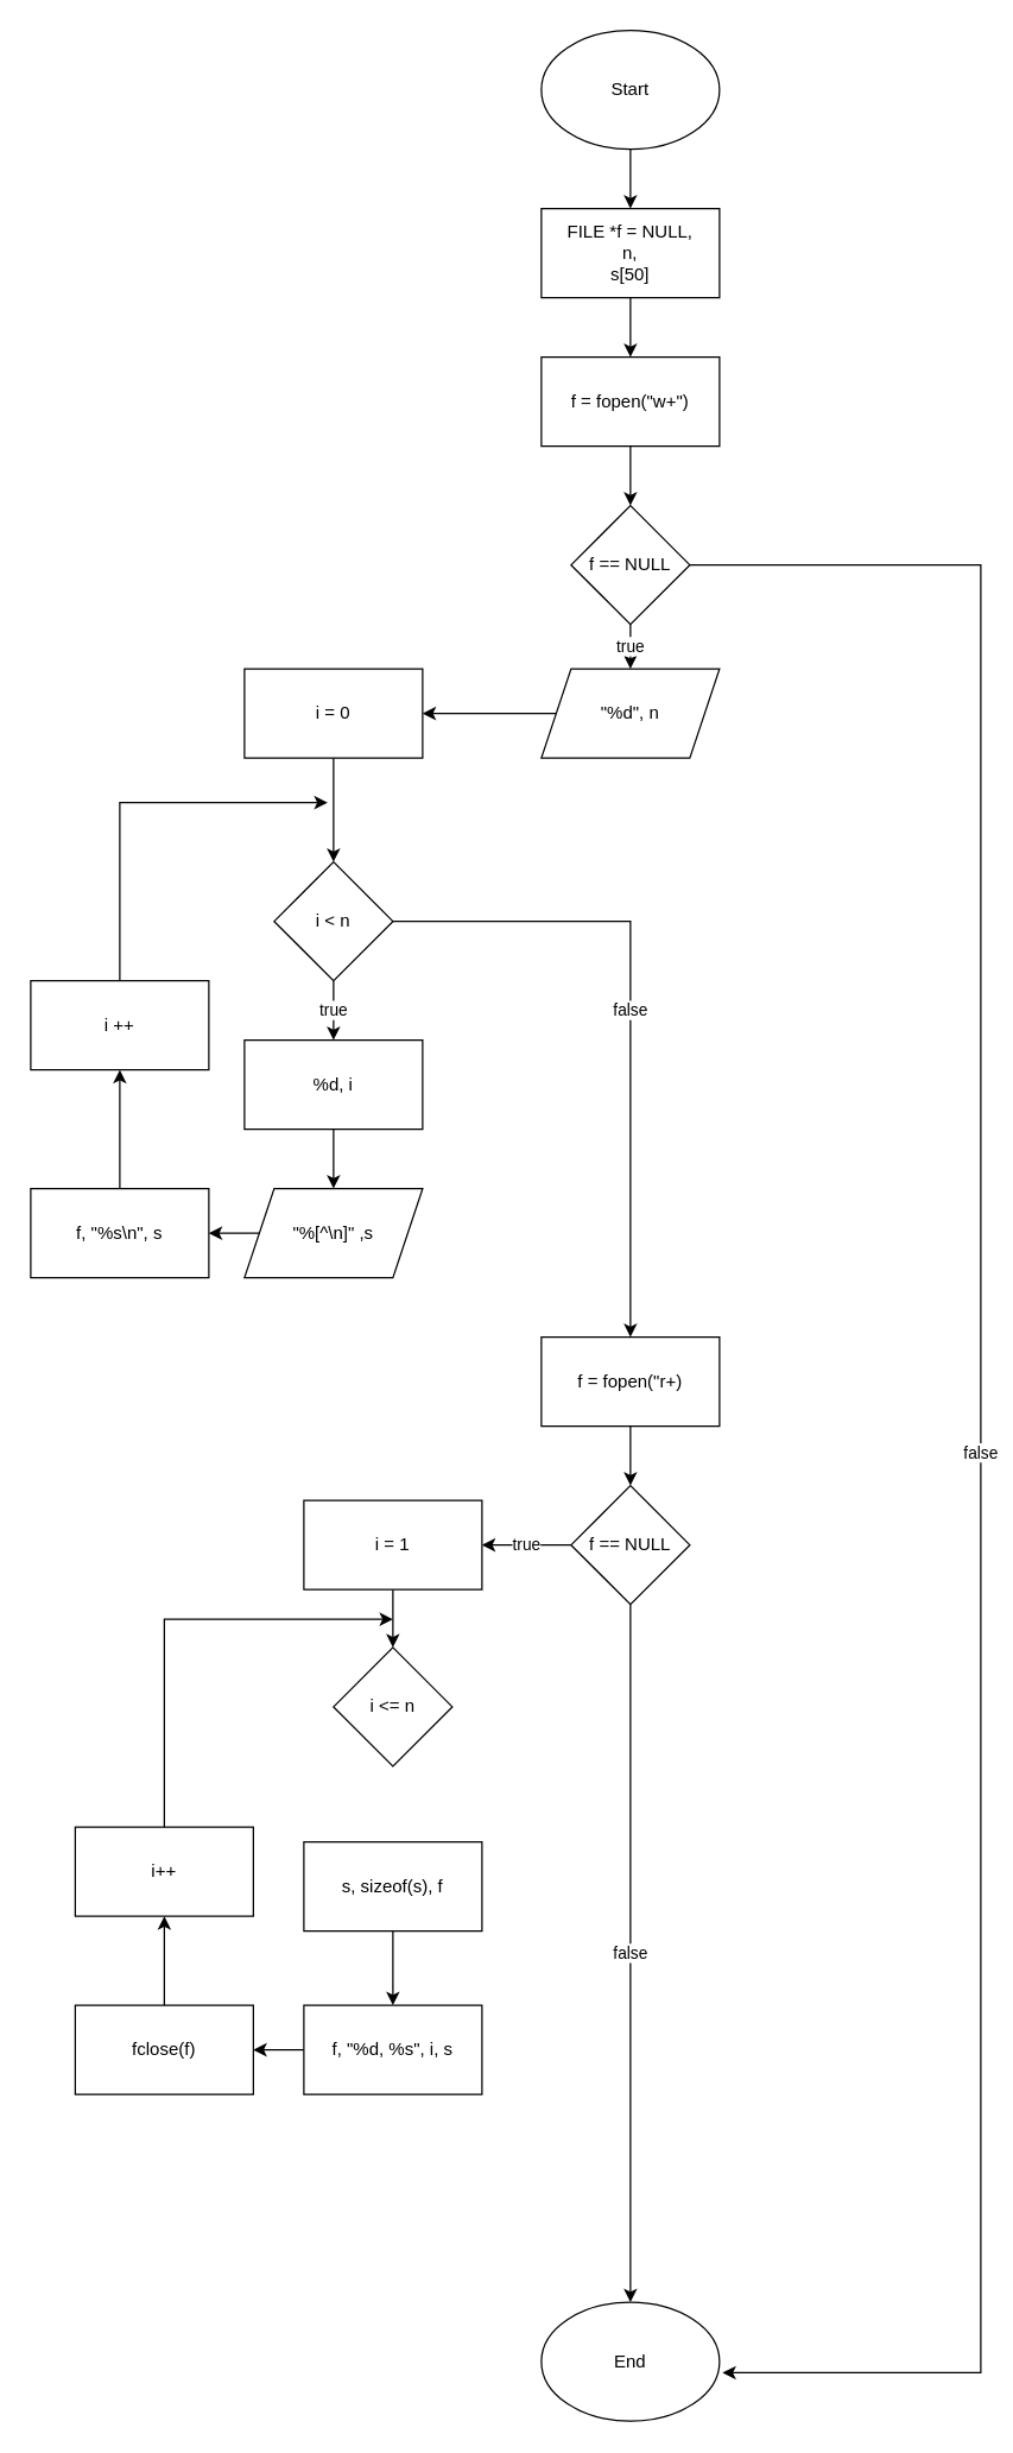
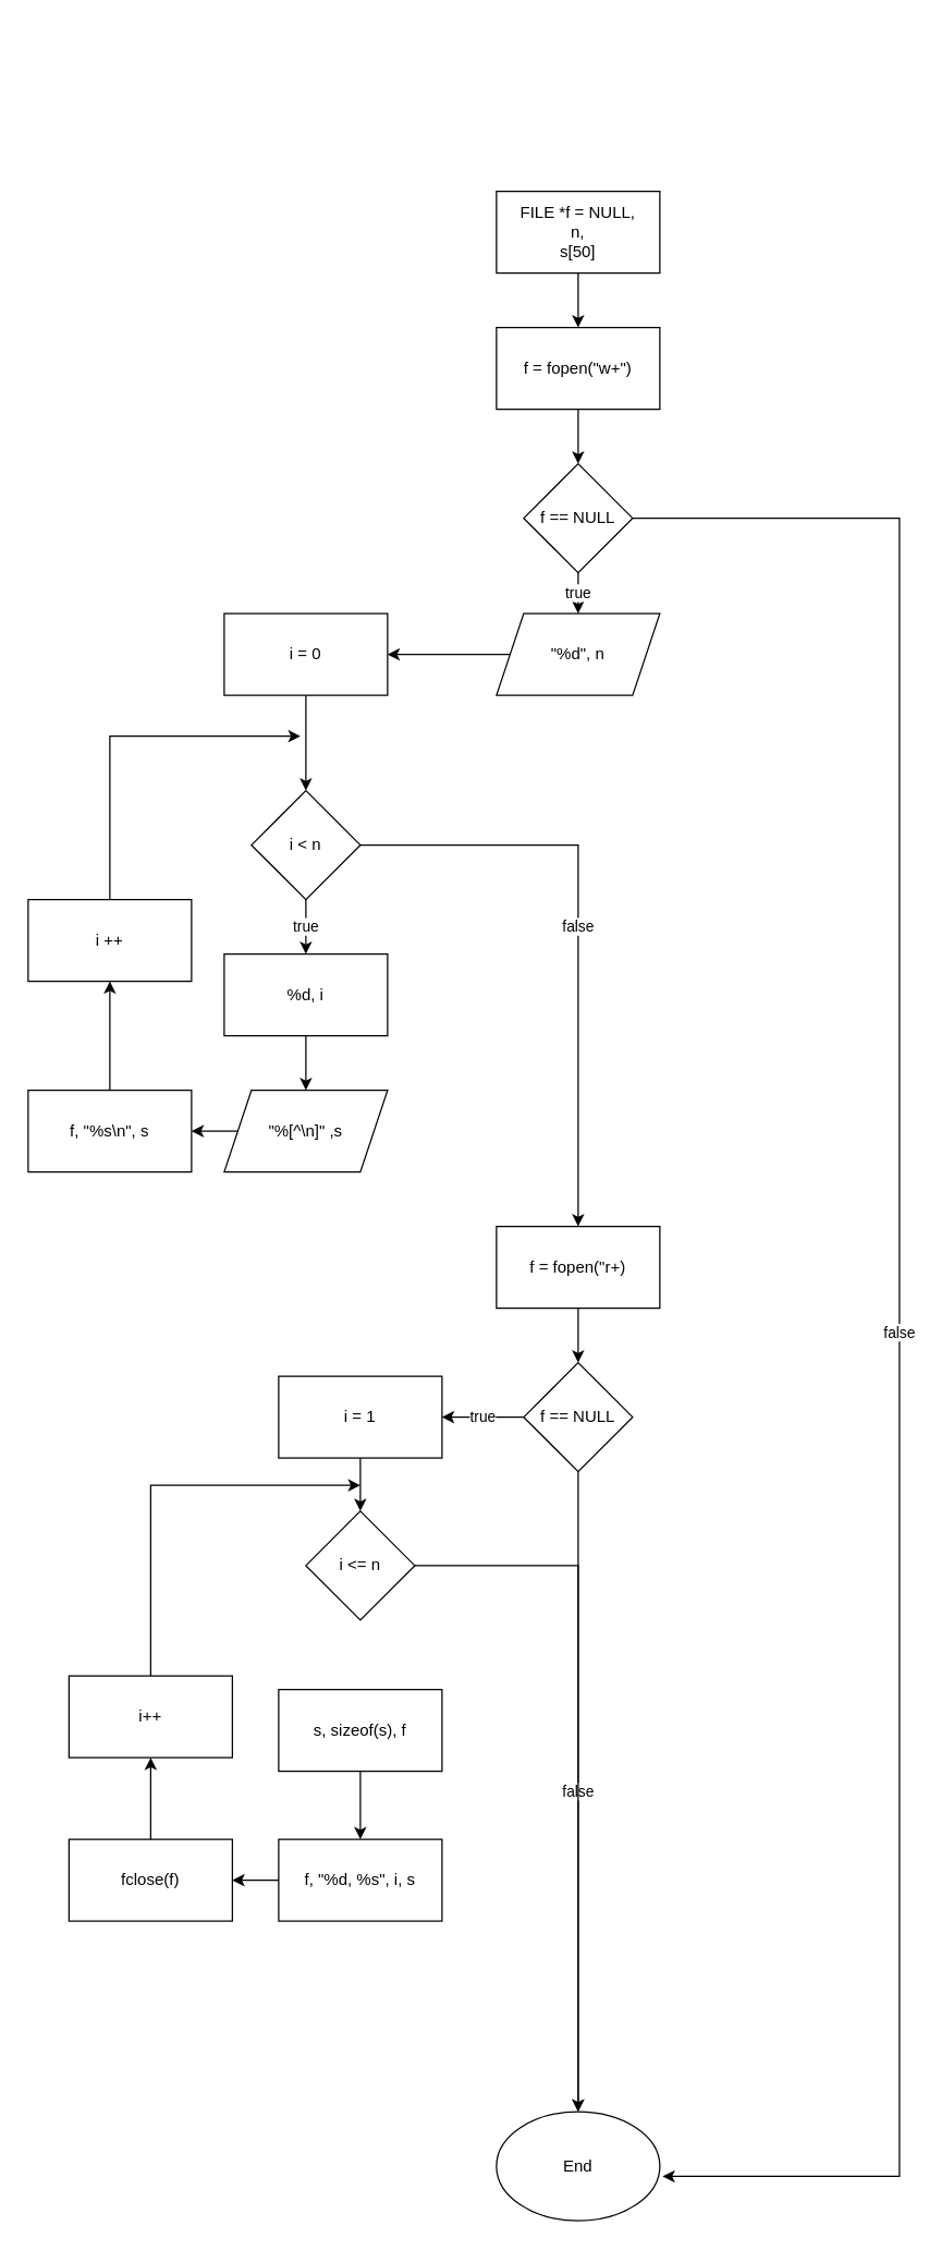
  <mxCell id="0" />
  <mxCell id="1" parent="0" />
- <mxCell id="2" value="" style="edgeStyle=orthogonalEdgeStyle;rounded=0;orthogonalLoop=1;jettySize=auto;html=1;" parent="1" source="3" target="5" edge="1"><mxGeometry relative="1" as="geometry" /></mxCell>
- <mxCell id="3" value="Start" style="ellipse;whiteSpace=wrap;html=1;" parent="1" vertex="1"><mxGeometry x="364" width="120" height="80" as="geometry" y="20" /></mxCell>
  <mxCell id="4" value="" style="edgeStyle=orthogonalEdgeStyle;rounded=0;orthogonalLoop=1;jettySize=auto;html=1;" parent="1" source="5" target="7" edge="1"><mxGeometry relative="1" as="geometry" /></mxCell>
  <mxCell id="5" value="FILE *f = NULL,&lt;br&gt;n,&lt;br&gt;s[50]" style="whiteSpace=wrap;html=1;" parent="1" vertex="1"><mxGeometry x="364" y="140" width="120" height="60" as="geometry" /></mxCell>
  <mxCell id="6" value="" style="edgeStyle=orthogonalEdgeStyle;rounded=0;orthogonalLoop=1;jettySize=auto;html=1;" parent="1" source="7" target="9" edge="1"><mxGeometry relative="1" as="geometry"><mxPoint x="424" y="340" as="targetPoint" /></mxGeometry></mxCell>
  <mxCell id="7" value="f = fopen(&quot;w+&quot;)" style="whiteSpace=wrap;html=1;" parent="1" vertex="1"><mxGeometry x="364" y="240" width="120" height="60" as="geometry" /></mxCell>
  <mxCell id="8" value="true" style="edgeStyle=orthogonalEdgeStyle;rounded=0;orthogonalLoop=1;jettySize=auto;html=1;" parent="1" source="9" target="11" edge="1"><mxGeometry relative="1" as="geometry" /></mxCell>
  <mxCell id="9" value="f == NULL" style="rhombus;whiteSpace=wrap;html=1;" parent="1" vertex="1"><mxGeometry x="384" y="340" width="80" height="80" as="geometry" /></mxCell>
  <mxCell id="10" value="" style="edgeStyle=orthogonalEdgeStyle;rounded=0;orthogonalLoop=1;jettySize=auto;html=1;" parent="1" source="11" target="13" edge="1"><mxGeometry relative="1" as="geometry" /></mxCell>
  <mxCell id="11" value="&quot;%d&quot;, n" style="shape=parallelogram;perimeter=parallelogramPerimeter;whiteSpace=wrap;html=1;fixedSize=1;" parent="1" vertex="1"><mxGeometry x="364" y="450" width="120" height="60" as="geometry" /></mxCell>
  <mxCell id="12" value="" style="edgeStyle=orthogonalEdgeStyle;rounded=0;orthogonalLoop=1;jettySize=auto;html=1;" parent="1" source="13" target="16" edge="1"><mxGeometry relative="1" as="geometry" /></mxCell>
  <mxCell id="13" value="i = 0" style="whiteSpace=wrap;html=1;" parent="1" vertex="1"><mxGeometry x="164" y="450" width="120" height="60" as="geometry" /></mxCell>
  <mxCell id="14" value="true" style="edgeStyle=orthogonalEdgeStyle;rounded=0;orthogonalLoop=1;jettySize=auto;html=1;" parent="1" source="16" target="18" edge="1"><mxGeometry relative="1" as="geometry" /></mxCell>
  <mxCell id="15" value="false" style="edgeStyle=orthogonalEdgeStyle;rounded=0;orthogonalLoop=1;jettySize=auto;html=1;exitX=1;exitY=0.5;exitDx=0;exitDy=0;entryX=0.5;entryY=0;entryDx=0;entryDy=0;" parent="1" source="16" target="24" edge="1"><mxGeometry relative="1" as="geometry" /></mxCell>
  <mxCell id="16" value="i &amp;lt; n" style="rhombus;whiteSpace=wrap;html=1;" parent="1" vertex="1"><mxGeometry x="184" y="580" width="80" height="80" as="geometry" /></mxCell>
  <mxCell id="17" value="" style="edgeStyle=orthogonalEdgeStyle;rounded=0;orthogonalLoop=1;jettySize=auto;html=1;" parent="1" source="18" target="20" edge="1"><mxGeometry relative="1" as="geometry" /></mxCell>
  <mxCell id="18" value="%d, i" style="whiteSpace=wrap;html=1;" parent="1" vertex="1"><mxGeometry x="164" y="700" width="120" height="60" as="geometry" /></mxCell>
  <mxCell id="19" value="" style="edgeStyle=orthogonalEdgeStyle;rounded=0;orthogonalLoop=1;jettySize=auto;html=1;" parent="1" source="20" target="22" edge="1"><mxGeometry relative="1" as="geometry" /></mxCell>
  <mxCell id="20" value="&quot;%[^\n]&quot; ,s" style="shape=parallelogram;perimeter=parallelogramPerimeter;whiteSpace=wrap;html=1;fixedSize=1;" parent="1" vertex="1"><mxGeometry x="164" y="800" width="120" height="60" as="geometry" /></mxCell>
  <mxCell id="21" value="" style="edgeStyle=orthogonalEdgeStyle;rounded=0;orthogonalLoop=1;jettySize=auto;html=1;" parent="1" source="22" target="37" edge="1"><mxGeometry relative="1" as="geometry" /></mxCell>
  <mxCell id="22" value="f, &quot;%s\n&quot;, s" style="whiteSpace=wrap;html=1;" parent="1" vertex="1"><mxGeometry x="20" y="800" width="120" height="60" as="geometry" /></mxCell>
  <mxCell id="23" value="" style="edgeStyle=orthogonalEdgeStyle;rounded=0;orthogonalLoop=1;jettySize=auto;html=1;" parent="1" source="24" target="27" edge="1"><mxGeometry relative="1" as="geometry" /></mxCell>
  <mxCell id="24" value="f = fopen(&quot;r+)" style="whiteSpace=wrap;html=1;" parent="1" vertex="1"><mxGeometry x="364" y="900" width="120" height="60" as="geometry" /></mxCell>
  <mxCell id="25" value="true" style="edgeStyle=orthogonalEdgeStyle;rounded=0;orthogonalLoop=1;jettySize=auto;html=1;" parent="1" source="27" target="31" edge="1"><mxGeometry relative="1" as="geometry" /></mxCell>
  <mxCell id="26" value="false" style="edgeStyle=orthogonalEdgeStyle;rounded=0;orthogonalLoop=1;jettySize=auto;html=1;" parent="1" source="27" target="28" edge="1"><mxGeometry relative="1" as="geometry" /></mxCell>
  <mxCell id="27" value="f == NULL" style="rhombus;whiteSpace=wrap;html=1;" parent="1" vertex="1"><mxGeometry x="384" y="1000" width="80" height="80" as="geometry" /></mxCell>
  <mxCell id="28" value="End" style="ellipse;whiteSpace=wrap;html=1;" parent="1" vertex="1"><mxGeometry x="364" y="1550" width="120" height="80" as="geometry" /></mxCell>
  <mxCell id="29" value="false" style="edgeStyle=orthogonalEdgeStyle;rounded=0;orthogonalLoop=1;jettySize=auto;html=1;exitX=1;exitY=0.5;exitDx=0;exitDy=0;entryX=1.017;entryY=0.593;entryDx=0;entryDy=0;entryPerimeter=0;" parent="1" source="9" target="28" edge="1"><mxGeometry relative="1" as="geometry"><Array as="points"><mxPoint x="660" y="380" /><mxPoint x="660" y="1597" /></Array></mxGeometry></mxCell>
  <mxCell id="30" value="" style="edgeStyle=orthogonalEdgeStyle;rounded=0;orthogonalLoop=1;jettySize=auto;html=1;" parent="1" source="31" target="33" edge="1"><mxGeometry relative="1" as="geometry" /></mxCell>
  <mxCell id="31" value="i = 1" style="whiteSpace=wrap;html=1;" parent="1" vertex="1"><mxGeometry x="204" y="1010" width="120" height="60" as="geometry" /></mxCell>
+ <mxCell id="32" style="edgeStyle=orthogonalEdgeStyle;rounded=0;orthogonalLoop=1;jettySize=auto;html=1;exitX=1;exitY=0.5;exitDx=0;exitDy=0;entryX=0.5;entryY=0;entryDx=0;entryDy=0;" parent="1" source="33" target="28" edge="1"><mxGeometry relative="1" as="geometry" /></mxCell>
  <mxCell id="33" value="i &amp;lt;= n" style="rhombus;whiteSpace=wrap;html=1;" parent="1" vertex="1"><mxGeometry x="224" y="1109" width="80" height="80" as="geometry" /></mxCell>
  <mxCell id="34" value="" style="edgeStyle=orthogonalEdgeStyle;rounded=0;orthogonalLoop=1;jettySize=auto;html=1;" parent="1" source="35" target="39" edge="1"><mxGeometry relative="1" as="geometry" /></mxCell>
  <mxCell id="35" value="s, sizeof(s), f" style="whiteSpace=wrap;html=1;" parent="1" vertex="1"><mxGeometry x="204" y="1240" width="120" height="60" as="geometry" /></mxCell>
  <mxCell id="36" style="edgeStyle=orthogonalEdgeStyle;rounded=0;orthogonalLoop=1;jettySize=auto;html=1;" parent="1" source="37" edge="1"><mxGeometry relative="1" as="geometry"><mxPoint x="220" y="540" as="targetPoint" /><Array as="points"><mxPoint x="80" y="540" /></Array></mxGeometry></mxCell>
  <mxCell id="37" value="i ++" style="whiteSpace=wrap;html=1;" parent="1" vertex="1"><mxGeometry x="20" y="660" width="120" height="60" as="geometry" /></mxCell>
  <mxCell id="38" value="" style="edgeStyle=orthogonalEdgeStyle;rounded=0;orthogonalLoop=1;jettySize=auto;html=1;" parent="1" source="39" target="41" edge="1"><mxGeometry relative="1" as="geometry" /></mxCell>
  <mxCell id="39" value="f, &quot;%d, %s&quot;, i, s" style="whiteSpace=wrap;html=1;" parent="1" vertex="1"><mxGeometry x="204" y="1350" width="120" height="60" as="geometry" /></mxCell>
  <mxCell id="40" value="" style="edgeStyle=orthogonalEdgeStyle;rounded=0;orthogonalLoop=1;jettySize=auto;html=1;" parent="1" source="41" target="43" edge="1"><mxGeometry relative="1" as="geometry" /></mxCell>
  <mxCell id="41" value="fclose(f)" style="whiteSpace=wrap;html=1;" parent="1" vertex="1"><mxGeometry x="50" y="1350" width="120" height="60" as="geometry" /></mxCell>
  <mxCell id="42" style="edgeStyle=orthogonalEdgeStyle;rounded=0;orthogonalLoop=1;jettySize=auto;html=1;exitX=0.5;exitY=0;exitDx=0;exitDy=0;" parent="1" source="43" edge="1"><mxGeometry relative="1" as="geometry"><mxPoint x="264" y="1090" as="targetPoint" /><Array as="points"><mxPoint x="110" y="1090" /></Array></mxGeometry></mxCell>
  <mxCell id="43" value="i++" style="whiteSpace=wrap;html=1;" parent="1" vertex="1"><mxGeometry x="50" y="1230" width="120" height="60" as="geometry" /></mxCell>
